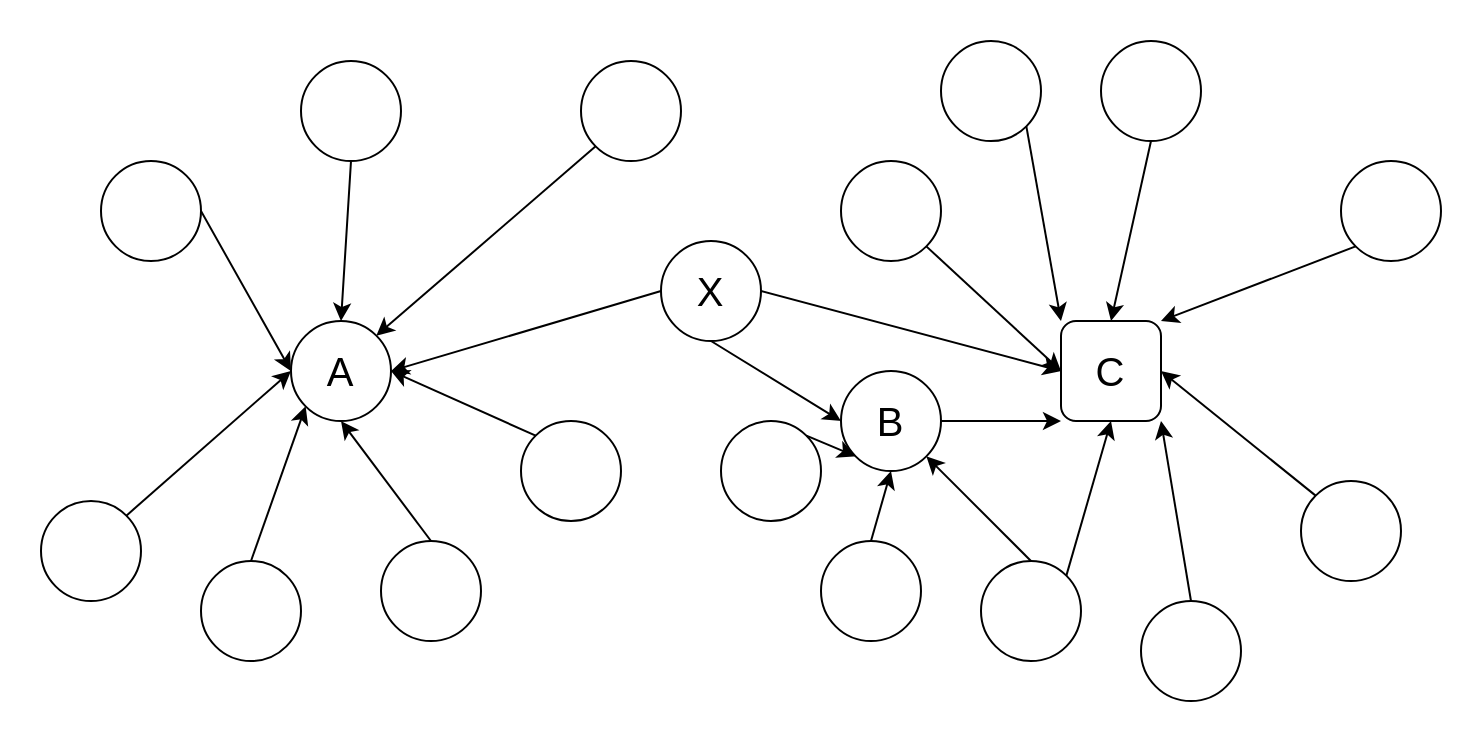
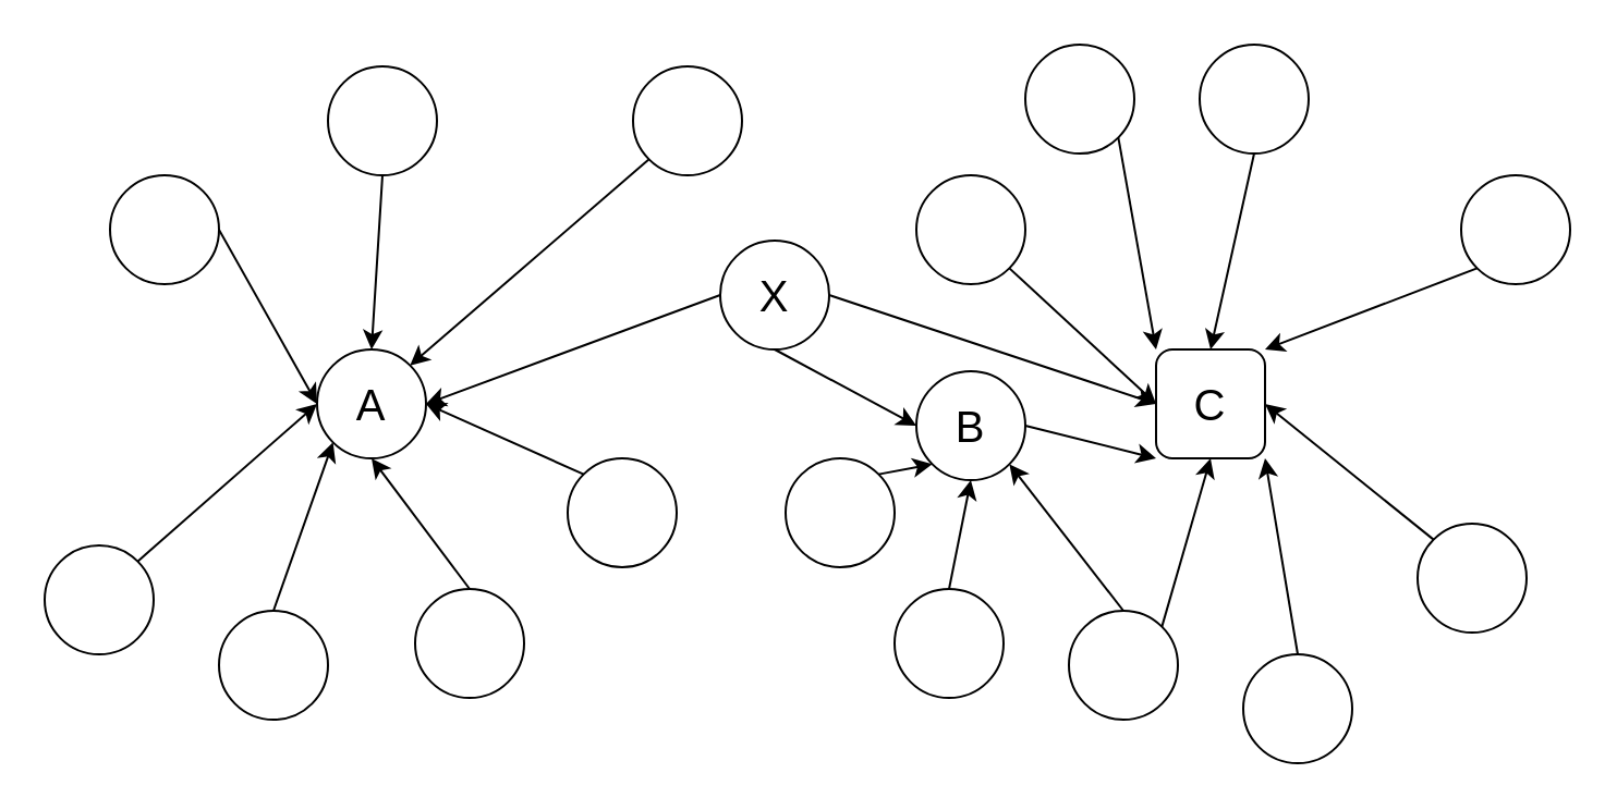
  <mxCell id="0" />
  <mxCell id="1" parent="0" />
  <mxCell id="2" value="" style="ellipse;whiteSpace=wrap;html=1;aspect=fixed;fillColor=#FFFFFF;" vertex="1" parent="1"><mxGeometry x="50" y="80" width="50" height="50" as="geometry" /></mxCell>
  <mxCell id="3" value="" style="ellipse;whiteSpace=wrap;html=1;aspect=fixed;fillColor=#FFFFFF;" vertex="1" parent="1"><mxGeometry x="150" y="30" width="50" height="50" as="geometry" /></mxCell>
  <mxCell id="4" value="&lt;font style=&quot;font-size: 20px&quot;&gt;A&lt;/font&gt;" style="ellipse;whiteSpace=wrap;html=1;aspect=fixed;fillColor=#FFFFFF;" vertex="1" parent="1"><mxGeometry x="145" y="160" width="50" height="50" as="geometry" /></mxCell>
  <mxCell id="5" value="" style="ellipse;whiteSpace=wrap;html=1;aspect=fixed;fillColor=#FFFFFF;" vertex="1" parent="1"><mxGeometry x="100" y="280" width="50" height="50" as="geometry" /></mxCell>
  <mxCell id="6" value="" style="ellipse;whiteSpace=wrap;html=1;aspect=fixed;fillColor=#FFFFFF;" vertex="1" parent="1"><mxGeometry x="190" y="270" width="50" height="50" as="geometry" /></mxCell>
  <mxCell id="7" value="" style="ellipse;whiteSpace=wrap;html=1;aspect=fixed;fillColor=#FFFFFF;" vertex="1" parent="1"><mxGeometry x="20" y="250" width="50" height="50" as="geometry" /></mxCell>
  <mxCell id="8" value="" style="ellipse;whiteSpace=wrap;html=1;aspect=fixed;fillColor=#FFFFFF;" vertex="1" parent="1"><mxGeometry x="290" y="30" width="50" height="50" as="geometry" /></mxCell>
- <mxCell id="9" value="&lt;font style=&quot;font-size: 20px&quot;&gt;X&lt;/font&gt;" style="ellipse;whiteSpace=wrap;html=1;aspect=fixed;fillColor=#FFFFFF;" vertex="1" parent="1"><mxGeometry x="330" y="120" width="50" height="50" as="geometry" /></mxCell>
+ <mxCell id="9" value="&lt;font style=&quot;font-size: 20px&quot;&gt;X&lt;/font&gt;" style="ellipse;whiteSpace=wrap;html=1;aspect=fixed;fillColor=#FFFFFF;" vertex="1" parent="1"><mxGeometry x="330" y="110" width="50" height="50" as="geometry" /></mxCell>
  <mxCell id="10" value="&lt;font style=&quot;font-size: 20px&quot;&gt;C&lt;/font&gt;" style="whiteSpace=wrap;html=1;aspect=fixed;fillColor=#FFFFFF;rounded=1;" vertex="1" parent="1"><mxGeometry x="530" y="160" width="50" height="50" as="geometry" /></mxCell>
  <mxCell id="11" value="" style="ellipse;whiteSpace=wrap;html=1;aspect=fixed;fillColor=#FFFFFF;" vertex="1" parent="1"><mxGeometry x="410" y="270" width="50" height="50" as="geometry" /></mxCell>
  <mxCell id="12" value="" style="ellipse;whiteSpace=wrap;html=1;aspect=fixed;fillColor=#FFFFFF;" vertex="1" parent="1"><mxGeometry x="420" y="80" width="50" height="50" as="geometry" /></mxCell>
  <mxCell id="13" value="" style="ellipse;whiteSpace=wrap;html=1;aspect=fixed;fillColor=#FFFFFF;" vertex="1" parent="1"><mxGeometry x="360" y="210" width="50" height="50" as="geometry" /></mxCell>
  <mxCell id="14" value="" style="ellipse;whiteSpace=wrap;html=1;aspect=fixed;fillColor=#FFFFFF;" vertex="1" parent="1"><mxGeometry x="550" y="20" width="50" height="50" as="geometry" /></mxCell>
  <mxCell id="15" value="" style="ellipse;whiteSpace=wrap;html=1;aspect=fixed;fillColor=#FFFFFF;" vertex="1" parent="1"><mxGeometry x="650" y="240" width="50" height="50" as="geometry" /></mxCell>
  <mxCell id="16" value="" style="ellipse;whiteSpace=wrap;html=1;aspect=fixed;fillColor=#FFFFFF;" vertex="1" parent="1"><mxGeometry x="570" y="300" width="50" height="50" as="geometry" /></mxCell>
  <mxCell id="17" value="" style="ellipse;whiteSpace=wrap;html=1;aspect=fixed;fillColor=#FFFFFF;" vertex="1" parent="1"><mxGeometry x="260" y="210" width="50" height="50" as="geometry" /></mxCell>
- <mxCell id="18" value="&lt;font style=&quot;font-size: 20px&quot;&gt;B&lt;/font&gt;" style="ellipse;whiteSpace=wrap;html=1;aspect=fixed;fillColor=#FFFFFF;" vertex="1" parent="1"><mxGeometry x="420" y="185" width="50" height="50" as="geometry" /></mxCell>
+ <mxCell id="18" value="&lt;font style=&quot;font-size: 20px&quot;&gt;B&lt;/font&gt;" style="ellipse;whiteSpace=wrap;html=1;aspect=fixed;fillColor=#FFFFFF;" vertex="1" parent="1"><mxGeometry x="420" y="170" width="50" height="50" as="geometry" /></mxCell>
  <mxCell id="19" value="" style="ellipse;whiteSpace=wrap;html=1;aspect=fixed;fillColor=#FFFFFF;" vertex="1" parent="1"><mxGeometry x="490" y="280" width="50" height="50" as="geometry" /></mxCell>
  <mxCell id="20" value="" style="ellipse;whiteSpace=wrap;html=1;aspect=fixed;fillColor=#FFFFFF;" vertex="1" parent="1"><mxGeometry x="670" y="80" width="50" height="50" as="geometry" /></mxCell>
  <mxCell id="21" value="" style="ellipse;whiteSpace=wrap;html=1;aspect=fixed;fillColor=#FFFFFF;" vertex="1" parent="1"><mxGeometry x="470" y="20" width="50" height="50" as="geometry" /></mxCell>
  <mxCell id="22" style="edgeStyle=orthogonalEdgeStyle;rounded=0;orthogonalLoop=1;jettySize=auto;html=1;exitX=0.5;exitY=1;exitDx=0;exitDy=0;" edge="1" parent="1" source="6" target="6"><mxGeometry relative="1" as="geometry" /></mxCell>
  <mxCell id="23" value="" style="endArrow=classic;html=1;entryX=0;entryY=0.5;entryDx=0;entryDy=0;exitX=1;exitY=0.5;exitDx=0;exitDy=0;endFill=1;" edge="1" parent="1" source="2" target="4"><mxGeometry width="50" height="50" relative="1" as="geometry"><mxPoint x="62.678" y="62.678" as="sourcePoint" /><mxPoint x="170" y="195" as="targetPoint" /></mxGeometry></mxCell>
  <mxCell id="24" value="" style="endArrow=classic;html=1;entryX=0;entryY=0.5;entryDx=0;entryDy=0;exitX=1;exitY=0;exitDx=0;exitDy=0;endFill=1;" edge="1" parent="1" source="7" target="4"><mxGeometry width="50" height="50" relative="1" as="geometry"><mxPoint x="90" y="195" as="sourcePoint" /><mxPoint x="170" y="195" as="targetPoint" /></mxGeometry></mxCell>
  <mxCell id="25" value="" style="endArrow=classic;html=1;entryX=0;entryY=1;entryDx=0;entryDy=0;exitX=0.5;exitY=0;exitDx=0;exitDy=0;endFill=1;" edge="1" parent="1" source="5" target="4"><mxGeometry width="50" height="50" relative="1" as="geometry"><mxPoint x="100" y="205" as="sourcePoint" /><mxPoint x="180" y="205" as="targetPoint" /></mxGeometry></mxCell>
  <mxCell id="26" value="" style="endArrow=classic;html=1;entryX=0.5;entryY=1;entryDx=0;entryDy=0;exitX=0.5;exitY=0;exitDx=0;exitDy=0;endFill=1;" edge="1" parent="1" source="6" target="4"><mxGeometry width="50" height="50" relative="1" as="geometry"><mxPoint x="135" y="290" as="sourcePoint" /><mxPoint x="170" y="195" as="targetPoint" /></mxGeometry></mxCell>
  <mxCell id="27" value="" style="endArrow=classic;html=1;entryX=1;entryY=0.5;entryDx=0;entryDy=0;exitX=0;exitY=0;exitDx=0;exitDy=0;endFill=1;" edge="1" parent="1" source="17" target="4"><mxGeometry width="50" height="50" relative="1" as="geometry"><mxPoint x="225" y="280" as="sourcePoint" /><mxPoint x="195" y="220" as="targetPoint" /></mxGeometry></mxCell>
  <mxCell id="28" value="" style="endArrow=classic;html=1;entryX=0.5;entryY=0;entryDx=0;entryDy=0;exitX=0.5;exitY=1;exitDx=0;exitDy=0;endFill=1;" edge="1" parent="1" source="3" target="4"><mxGeometry width="50" height="50" relative="1" as="geometry"><mxPoint x="235" y="290" as="sourcePoint" /><mxPoint x="205" y="230" as="targetPoint" /></mxGeometry></mxCell>
  <mxCell id="29" value="" style="endArrow=classic;html=1;entryX=1;entryY=0;entryDx=0;entryDy=0;exitX=0;exitY=1;exitDx=0;exitDy=0;endFill=1;" edge="1" parent="1" source="8" target="4"><mxGeometry width="50" height="50" relative="1" as="geometry"><mxPoint x="277.322" y="227.322" as="sourcePoint" /><mxPoint x="220" y="195" as="targetPoint" /></mxGeometry></mxCell>
  <mxCell id="30" value="" style="endArrow=classic;html=1;entryX=0;entryY=0.5;entryDx=0;entryDy=0;exitX=1;exitY=0.5;exitDx=0;exitDy=0;endFill=1;" edge="1" parent="1" source="9" target="10"><mxGeometry width="50" height="50" relative="1" as="geometry"><mxPoint x="300" y="65" as="sourcePoint" /><mxPoint x="212.678" y="177.322" as="targetPoint" /></mxGeometry></mxCell>
  <mxCell id="31" value="" style="endArrow=classic;html=1;entryX=0;entryY=1;entryDx=0;entryDy=0;exitX=1;exitY=0;exitDx=0;exitDy=0;endFill=1;" edge="1" parent="1" source="13" target="18"><mxGeometry width="50" height="50" relative="1" as="geometry"><mxPoint x="370" y="195" as="sourcePoint" /><mxPoint x="430" y="205" as="targetPoint" /></mxGeometry></mxCell>
  <mxCell id="32" value="" style="endArrow=classic;html=1;exitX=0.5;exitY=0;exitDx=0;exitDy=0;entryX=0.5;entryY=1;entryDx=0;entryDy=0;endFill=1;" edge="1" parent="1" source="11" target="18"><mxGeometry width="50" height="50" relative="1" as="geometry"><mxPoint x="412.678" y="227.322" as="sourcePoint" /><mxPoint x="437" y="223" as="targetPoint" /></mxGeometry></mxCell>
  <mxCell id="33" value="" style="endArrow=classic;html=1;exitX=0.5;exitY=0;exitDx=0;exitDy=0;entryX=1;entryY=1;entryDx=0;entryDy=0;endFill=1;" edge="1" parent="1" source="19" target="18"><mxGeometry width="50" height="50" relative="1" as="geometry"><mxPoint x="445" y="280" as="sourcePoint" /><mxPoint x="455" y="230" as="targetPoint" /></mxGeometry></mxCell>
  <mxCell id="34" value="" style="endArrow=classic;html=1;exitX=1;exitY=0;exitDx=0;exitDy=0;entryX=0.5;entryY=1;entryDx=0;entryDy=0;endFill=1;" edge="1" parent="1" source="19" target="10"><mxGeometry width="50" height="50" relative="1" as="geometry"><mxPoint x="525" y="290" as="sourcePoint" /><mxPoint x="472.678" y="222.678" as="targetPoint" /></mxGeometry></mxCell>
  <mxCell id="35" value="" style="endArrow=classic;html=1;exitX=0.5;exitY=0;exitDx=0;exitDy=0;entryX=1;entryY=1;entryDx=0;entryDy=0;endFill=1;" edge="1" parent="1" source="16" target="10"><mxGeometry width="50" height="50" relative="1" as="geometry"><mxPoint x="542.678" y="297.322" as="sourcePoint" /><mxPoint x="570" y="220" as="targetPoint" /></mxGeometry></mxCell>
  <mxCell id="36" value="" style="endArrow=classic;html=1;exitX=0;exitY=0;exitDx=0;exitDy=0;entryX=1;entryY=0.5;entryDx=0;entryDy=0;endFill=1;" edge="1" parent="1" source="15" target="10"><mxGeometry width="50" height="50" relative="1" as="geometry"><mxPoint x="605" y="310" as="sourcePoint" /><mxPoint x="582.678" y="212.678" as="targetPoint" /></mxGeometry></mxCell>
  <mxCell id="37" value="" style="endArrow=classic;html=1;exitX=0;exitY=1;exitDx=0;exitDy=0;entryX=1;entryY=0;entryDx=0;entryDy=0;endFill=1;" edge="1" parent="1" source="20" target="10"><mxGeometry width="50" height="50" relative="1" as="geometry"><mxPoint x="697.322" y="122.678" as="sourcePoint" /><mxPoint x="685" y="250" as="targetPoint" /></mxGeometry></mxCell>
  <mxCell id="38" value="" style="endArrow=classic;html=1;exitX=0.5;exitY=1;exitDx=0;exitDy=0;entryX=0.5;entryY=0;entryDx=0;entryDy=0;endFill=1;" edge="1" parent="1" source="14" target="10"><mxGeometry width="50" height="50" relative="1" as="geometry"><mxPoint x="617.322" y="92.678" as="sourcePoint" /><mxPoint x="565" y="170" as="targetPoint" /></mxGeometry></mxCell>
  <mxCell id="39" value="" style="endArrow=classic;html=1;exitX=1;exitY=1;exitDx=0;exitDy=0;entryX=0;entryY=0;entryDx=0;entryDy=0;endFill=1;" edge="1" parent="1" source="21" target="10"><mxGeometry width="50" height="50" relative="1" as="geometry"><mxPoint x="555" y="80" as="sourcePoint" /><mxPoint x="565" y="170" as="targetPoint" /></mxGeometry></mxCell>
  <mxCell id="40" value="" style="endArrow=classic;html=1;exitX=1;exitY=1;exitDx=0;exitDy=0;entryX=0;entryY=0.5;entryDx=0;entryDy=0;strokeColor=#000000;endFill=1;" edge="1" parent="1" source="12" target="10"><mxGeometry width="50" height="50" relative="1" as="geometry"><mxPoint x="482.678" y="62.678" as="sourcePoint" /><mxPoint x="547.322" y="177.322" as="targetPoint" /></mxGeometry></mxCell>
  <mxCell id="41" value="" style="endArrow=classic;html=1;exitX=1;exitY=0.5;exitDx=0;exitDy=0;entryX=0;entryY=1;entryDx=0;entryDy=0;endFill=1;" edge="1" parent="1" source="18" target="10"><mxGeometry width="50" height="50" relative="1" as="geometry"><mxPoint x="472.678" y="142.678" as="sourcePoint" /><mxPoint x="540" y="195" as="targetPoint" /></mxGeometry></mxCell>
  <mxCell id="42" value="" style="endArrow=classic;html=1;exitX=0;exitY=0.5;exitDx=0;exitDy=0;endFill=1;entryX=1;entryY=0.5;entryDx=0;entryDy=0;" edge="1" parent="1" source="9" target="4"><mxGeometry width="50" height="50" relative="1" as="geometry"><mxPoint x="10" y="420" as="sourcePoint" /><mxPoint x="290" y="130" as="targetPoint" /></mxGeometry></mxCell>
  <mxCell id="43" value="" style="endArrow=classic;html=1;exitX=0.5;exitY=1;exitDx=0;exitDy=0;endFill=1;entryX=0;entryY=0.5;entryDx=0;entryDy=0;" edge="1" parent="1" source="9" target="18"><mxGeometry width="50" height="50" relative="1" as="geometry"><mxPoint x="370" y="180" as="sourcePoint" /><mxPoint x="380" y="235" as="targetPoint" /></mxGeometry></mxCell>
